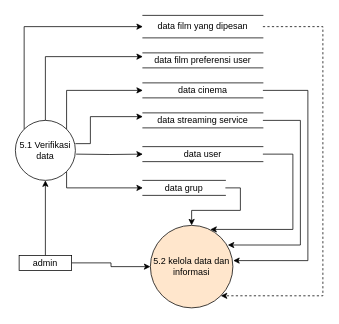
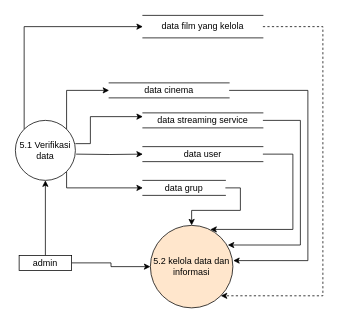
  <mxCell id="0" />
  <mxCell id="1" parent="0" />
  <mxCell id="2" style="edgeStyle=orthogonalEdgeStyle;rounded=0;orthogonalLoop=1;jettySize=auto;html=1;" edge="1" parent="1" source="4" target="11"><mxGeometry relative="1" as="geometry" /></mxCell>
  <mxCell id="3" style="edgeStyle=orthogonalEdgeStyle;rounded=0;orthogonalLoop=1;jettySize=auto;html=1;entryX=0;entryY=0.5;entryDx=0;entryDy=0;" edge="1" parent="1" source="4" target="12"><mxGeometry relative="1" as="geometry" /></mxCell>
  <mxCell id="4" value="admin" style="rounded=0;whiteSpace=wrap;html=1;" vertex="1" parent="1"><mxGeometry x="25" y="340" width="70" height="20" as="geometry" /></mxCell>
  <mxCell id="5" style="edgeStyle=orthogonalEdgeStyle;rounded=0;orthogonalLoop=1;jettySize=auto;html=1;entryX=0;entryY=0.5;entryDx=0;entryDy=0;exitX=0;exitY=0;exitDx=0;exitDy=0;" edge="1" parent="1" source="11" target="15"><mxGeometry relative="1" as="geometry"><Array as="points"><mxPoint x="32" y="35" /></Array></mxGeometry></mxCell>
- <mxCell id="6" style="edgeStyle=orthogonalEdgeStyle;rounded=0;orthogonalLoop=1;jettySize=auto;html=1;exitX=0.5;exitY=0;exitDx=0;exitDy=0;entryX=0;entryY=0.25;entryDx=0;entryDy=0;" edge="1" parent="1" source="11" target="13"><mxGeometry relative="1" as="geometry"><Array as="points"><mxPoint x="60" y="75" /></Array></mxGeometry></mxCell>
  <mxCell id="7" style="edgeStyle=orthogonalEdgeStyle;rounded=0;orthogonalLoop=1;jettySize=auto;html=1;exitX=1;exitY=0;exitDx=0;exitDy=0;entryX=0;entryY=0.5;entryDx=0;entryDy=0;" edge="1" parent="1" source="11" target="17"><mxGeometry relative="1" as="geometry"><Array as="points"><mxPoint x="88" y="120" /></Array></mxGeometry></mxCell>
  <mxCell id="8" style="edgeStyle=orthogonalEdgeStyle;rounded=0;orthogonalLoop=1;jettySize=auto;html=1;exitX=1;exitY=0.388;exitDx=0;exitDy=0;entryX=0;entryY=0.25;entryDx=0;entryDy=0;exitPerimeter=0;" edge="1" parent="1" source="11" target="19"><mxGeometry relative="1" as="geometry"><Array as="points"><mxPoint x="120" y="191" /><mxPoint x="120" y="155" /></Array></mxGeometry></mxCell>
  <mxCell id="9" style="edgeStyle=orthogonalEdgeStyle;rounded=0;orthogonalLoop=1;jettySize=auto;html=1;exitX=1;exitY=1;exitDx=0;exitDy=0;entryX=0;entryY=0.5;entryDx=0;entryDy=0;" edge="1" parent="1" source="11" target="23"><mxGeometry relative="1" as="geometry"><Array as="points"><mxPoint x="88" y="250" /></Array></mxGeometry></mxCell>
  <mxCell id="10" value="" style="edgeStyle=orthogonalEdgeStyle;rounded=0;orthogonalLoop=1;jettySize=auto;html=1;" edge="1" parent="1" target="21"><mxGeometry relative="1" as="geometry"><mxPoint x="101" y="205" as="sourcePoint" /></mxGeometry></mxCell>
  <mxCell id="11" value="5.1 Verifikasi &lt;br&gt;&lt;div&gt;data &lt;br&gt;&lt;/div&gt;" style="ellipse;whiteSpace=wrap;html=1;aspect=fixed;" vertex="1" parent="1"><mxGeometry x="20" y="160" width="80" height="80" as="geometry" /></mxCell>
  <mxCell id="12" value="5.2 kelola data dan informasi" style="ellipse;whiteSpace=wrap;html=1;aspect=fixed;fillColor=#ffe6cc;" vertex="1" parent="1"><mxGeometry x="200" y="300" width="110" height="110" as="geometry" /></mxCell>
- <mxCell id="13" value="data film preferensi user" style="shape=partialRectangle;whiteSpace=wrap;html=1;left=0;right=0;fillColor=none;" vertex="1" parent="1"><mxGeometry x="190" y="70" width="160" height="20" as="geometry" /></mxCell>
  <mxCell id="14" style="edgeStyle=orthogonalEdgeStyle;rounded=0;orthogonalLoop=1;jettySize=auto;html=1;exitX=1;exitY=0.5;exitDx=0;exitDy=0;entryX=1;entryY=1;entryDx=0;entryDy=0;dashed=1;" edge="1" parent="1" source="15" target="12"><mxGeometry relative="1" as="geometry"><Array as="points"><mxPoint x="430" y="35" /><mxPoint x="430" y="394" /></Array></mxGeometry></mxCell>
- <mxCell id="15" value="data film yang dipesan" style="shape=partialRectangle;whiteSpace=wrap;html=1;left=0;right=0;fillColor=none;" vertex="1" parent="1"><mxGeometry x="190" y="20" width="160" height="30" as="geometry" /></mxCell>
+ <mxCell id="15" value="data film yang kelola" style="shape=partialRectangle;whiteSpace=wrap;html=1;left=0;right=0;fillColor=none;" vertex="1" parent="1"><mxGeometry x="190" y="20" width="160" height="30" as="geometry" /></mxCell>
  <mxCell id="16" style="edgeStyle=orthogonalEdgeStyle;rounded=0;orthogonalLoop=1;jettySize=auto;html=1;exitX=1;exitY=0.5;exitDx=0;exitDy=0;entryX=1.004;entryY=0.427;entryDx=0;entryDy=0;entryPerimeter=0;" edge="1" parent="1" source="17" target="12"><mxGeometry relative="1" as="geometry"><Array as="points"><mxPoint x="410" y="120" /><mxPoint x="410" y="347" /></Array></mxGeometry></mxCell>
- <mxCell id="17" value="data cinema" style="shape=partialRectangle;whiteSpace=wrap;html=1;left=0;right=0;fillColor=none;" vertex="1" parent="1"><mxGeometry x="190" y="110" width="160" height="20" as="geometry" /></mxCell>
+ <mxCell id="17" value="data cinema" style="shape=partialRectangle;whiteSpace=wrap;html=1;left=0;right=0;fillColor=none;" vertex="1" parent="1"><mxGeometry x="145" y="110" width="160" height="20" as="geometry" /></mxCell>
  <mxCell id="18" style="edgeStyle=orthogonalEdgeStyle;rounded=0;orthogonalLoop=1;jettySize=auto;html=1;exitX=1;exitY=0.5;exitDx=0;exitDy=0;entryX=0.938;entryY=0.238;entryDx=0;entryDy=0;entryPerimeter=0;" edge="1" parent="1" source="19" target="12"><mxGeometry relative="1" as="geometry"><Array as="points"><mxPoint x="400" y="160" /><mxPoint x="400" y="326" /></Array></mxGeometry></mxCell>
  <mxCell id="19" value="data streaming service" style="shape=partialRectangle;whiteSpace=wrap;html=1;left=0;right=0;fillColor=none;" vertex="1" parent="1"><mxGeometry x="190" y="150" width="160" height="20" as="geometry" /></mxCell>
  <mxCell id="20" style="edgeStyle=orthogonalEdgeStyle;rounded=0;orthogonalLoop=1;jettySize=auto;html=1;exitX=1;exitY=0.5;exitDx=0;exitDy=0;entryX=0.727;entryY=0.049;entryDx=0;entryDy=0;entryPerimeter=0;" edge="1" parent="1" source="21" target="12"><mxGeometry relative="1" as="geometry"><mxPoint x="290" y="300" as="targetPoint" /><Array as="points"><mxPoint x="390" y="205" /><mxPoint x="390" y="305" /></Array></mxGeometry></mxCell>
  <mxCell id="21" value="data user" style="shape=partialRectangle;whiteSpace=wrap;html=1;left=0;right=0;fillColor=none;" vertex="1" parent="1"><mxGeometry x="190" y="195" width="160" height="20" as="geometry" /></mxCell>
  <mxCell id="22" style="edgeStyle=orthogonalEdgeStyle;rounded=0;orthogonalLoop=1;jettySize=auto;html=1;exitX=1;exitY=0.5;exitDx=0;exitDy=0;entryX=0.5;entryY=0;entryDx=0;entryDy=0;" edge="1" parent="1" source="23" target="12"><mxGeometry relative="1" as="geometry" /></mxCell>
  <mxCell id="23" value="data grup" style="shape=partialRectangle;whiteSpace=wrap;html=1;left=0;right=0;fillColor=none;" vertex="1" parent="1"><mxGeometry x="190" y="240" width="110" height="20" as="geometry" /></mxCell>
